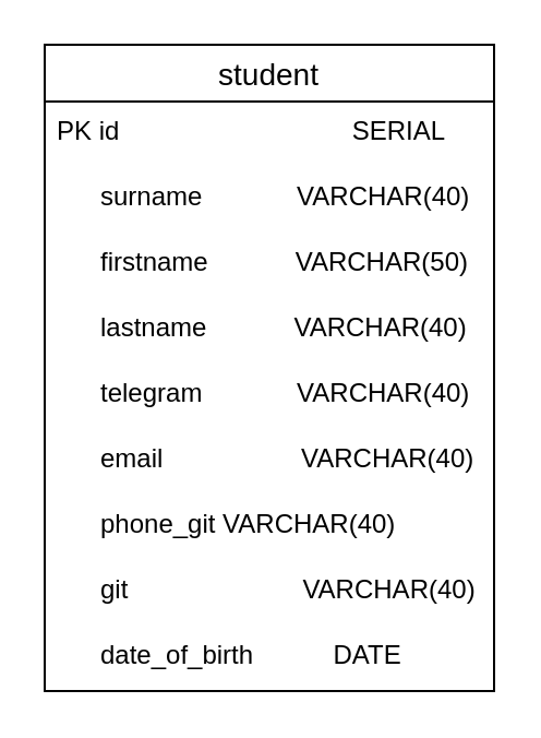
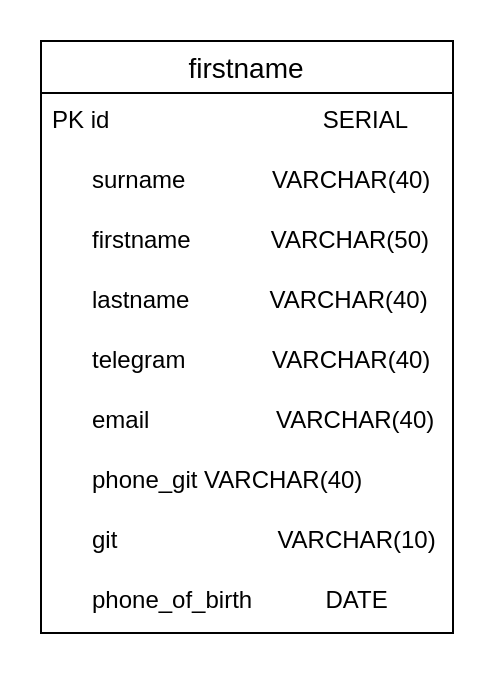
  <mxCell id="0" />
  <mxCell id="1" parent="0" />
- <mxCell id="2" value="student" style="swimlane;fontStyle=0;childLayout=stackLayout;horizontal=1;startSize=26;horizontalStack=0;resizeParent=1;resizeParentMax=0;resizeLast=0;collapsible=1;marginBottom=0;align=center;fontSize=14;" parent="1" vertex="1"><mxGeometry x="20" y="20" width="206" height="296" as="geometry" /></mxCell>
+ <mxCell id="2" value="firstname" style="swimlane;fontStyle=0;childLayout=stackLayout;horizontal=1;startSize=26;horizontalStack=0;resizeParent=1;resizeParentMax=0;resizeLast=0;collapsible=1;marginBottom=0;align=center;fontSize=14;" parent="1" vertex="1"><mxGeometry x="20" y="20" width="206" height="296" as="geometry" /></mxCell>
  <mxCell id="3" value="PK id&amp;nbsp; &amp;nbsp; &amp;nbsp; &amp;nbsp; &amp;nbsp; &amp;nbsp; &amp;nbsp; &amp;nbsp; &amp;nbsp; &amp;nbsp; &amp;nbsp; &amp;nbsp;&amp;nbsp;&amp;nbsp;&amp;nbsp;&amp;nbsp;&amp;nbsp;&amp;nbsp;&amp;nbsp;&amp;nbsp; SERIAL" style="text;strokeColor=none;fillColor=none;spacingLeft=4;spacingRight=4;overflow=hidden;rotatable=0;points=[[0,0.5],[1,0.5]];portConstraint=eastwest;fontSize=12;whiteSpace=wrap;html=1;" parent="2" vertex="1"><mxGeometry y="26" width="206" height="30" as="geometry" /></mxCell>
  <mxCell id="4" value="&amp;nbsp; &amp;nbsp; &amp;nbsp; surname&amp;nbsp; &amp;nbsp; &amp;nbsp; &amp;nbsp; &amp;nbsp; &amp;nbsp;&amp;nbsp; VARCHAR(40)" style="text;strokeColor=none;fillColor=none;spacingLeft=4;spacingRight=4;overflow=hidden;rotatable=0;points=[[0,0.5],[1,0.5]];portConstraint=eastwest;fontSize=12;whiteSpace=wrap;html=1;" parent="2" vertex="1"><mxGeometry y="56" width="206" height="30" as="geometry" /></mxCell>
  <mxCell id="5" value="&amp;nbsp; &amp;nbsp; &amp;nbsp; firstname &amp;nbsp; &amp;nbsp; &amp;nbsp; &amp;nbsp; &amp;nbsp;&amp;nbsp; VARCHAR(50)" style="text;strokeColor=none;fillColor=none;spacingLeft=4;spacingRight=4;overflow=hidden;rotatable=0;points=[[0,0.5],[1,0.5]];portConstraint=eastwest;fontSize=12;whiteSpace=wrap;html=1;" parent="2" vertex="1"><mxGeometry y="86" width="206" height="30" as="geometry" /></mxCell>
  <mxCell id="6" value="&amp;nbsp; &amp;nbsp; &amp;nbsp; lastname &amp;nbsp; &amp;nbsp; &amp;nbsp; &amp;nbsp; &amp;nbsp;&amp;nbsp; VARCHAR(40)" style="text;strokeColor=none;fillColor=none;spacingLeft=4;spacingRight=4;overflow=hidden;rotatable=0;points=[[0,0.5],[1,0.5]];portConstraint=eastwest;fontSize=12;whiteSpace=wrap;html=1;" parent="2" vertex="1"><mxGeometry y="116" width="206" height="30" as="geometry" /></mxCell>
  <mxCell id="7" value="&amp;nbsp; &amp;nbsp; &amp;nbsp; telegram&amp;nbsp; &amp;nbsp; &amp;nbsp; &amp;nbsp; &amp;nbsp; &amp;nbsp;&amp;nbsp; VARCHAR(40)" style="text;strokeColor=none;fillColor=none;spacingLeft=4;spacingRight=4;overflow=hidden;rotatable=0;points=[[0,0.5],[1,0.5]];portConstraint=eastwest;fontSize=12;whiteSpace=wrap;html=1;" parent="2" vertex="1"><mxGeometry y="146" width="206" height="30" as="geometry" /></mxCell>
  <mxCell id="8" value="&amp;nbsp; &amp;nbsp; &amp;nbsp; email&amp;nbsp; &amp;nbsp; &amp;nbsp; &amp;nbsp; &amp;nbsp; &amp;nbsp; &amp;nbsp; &amp;nbsp; &amp;nbsp;&amp;nbsp; VARCHAR(40)" style="text;strokeColor=none;fillColor=none;spacingLeft=4;spacingRight=4;overflow=hidden;rotatable=0;points=[[0,0.5],[1,0.5]];portConstraint=eastwest;fontSize=12;whiteSpace=wrap;html=1;" parent="2" vertex="1"><mxGeometry y="176" width="206" height="30" as="geometry" /></mxCell>
  <mxCell id="9" value="&amp;nbsp; &amp;nbsp; &amp;nbsp; phone_git VARCHAR(40)" style="text;strokeColor=none;fillColor=none;spacingLeft=4;spacingRight=4;overflow=hidden;rotatable=0;points=[[0,0.5],[1,0.5]];portConstraint=eastwest;fontSize=12;whiteSpace=wrap;html=1;" parent="2" vertex="1"><mxGeometry y="206" width="206" height="30" as="geometry" /></mxCell>
- <mxCell id="10" value="&amp;nbsp; &amp;nbsp; &amp;nbsp; git&amp;nbsp; &amp;nbsp; &amp;nbsp; &amp;nbsp; &amp;nbsp; &amp;nbsp; &amp;nbsp; &amp;nbsp; &amp;nbsp; &amp;nbsp; &amp;nbsp; &amp;nbsp; VARCHAR(40)" style="text;strokeColor=none;fillColor=none;spacingLeft=4;spacingRight=4;overflow=hidden;rotatable=0;points=[[0,0.5],[1,0.5]];portConstraint=eastwest;fontSize=12;whiteSpace=wrap;html=1;" parent="2" vertex="1"><mxGeometry y="236" width="206" height="30" as="geometry" /></mxCell>
- <mxCell id="11" value="&amp;nbsp; &amp;nbsp; &amp;nbsp; date_of_birth &amp;nbsp;&amp;nbsp;&amp;nbsp;&amp;nbsp;&amp;nbsp;&amp;nbsp;&amp;nbsp;&amp;nbsp;&amp;nbsp; DATE" style="text;strokeColor=none;fillColor=none;spacingLeft=4;spacingRight=4;overflow=hidden;rotatable=0;points=[[0,0.5],[1,0.5]];portConstraint=eastwest;fontSize=12;whiteSpace=wrap;html=1;" parent="2" vertex="1"><mxGeometry y="266" width="206" height="30" as="geometry" /></mxCell>
+ <mxCell id="10" value="&amp;nbsp; &amp;nbsp; &amp;nbsp; git&amp;nbsp; &amp;nbsp; &amp;nbsp; &amp;nbsp; &amp;nbsp; &amp;nbsp; &amp;nbsp; &amp;nbsp; &amp;nbsp; &amp;nbsp; &amp;nbsp; &amp;nbsp; VARCHAR(10)" style="text;strokeColor=none;fillColor=none;spacingLeft=4;spacingRight=4;overflow=hidden;rotatable=0;points=[[0,0.5],[1,0.5]];portConstraint=eastwest;fontSize=12;whiteSpace=wrap;html=1;" parent="2" vertex="1"><mxGeometry y="236" width="206" height="30" as="geometry" /></mxCell>
+ <mxCell id="11" value="&amp;nbsp; &amp;nbsp; &amp;nbsp; phone_of_birth &amp;nbsp;&amp;nbsp;&amp;nbsp;&amp;nbsp;&amp;nbsp;&amp;nbsp;&amp;nbsp;&amp;nbsp;&amp;nbsp; DATE" style="text;strokeColor=none;fillColor=none;spacingLeft=4;spacingRight=4;overflow=hidden;rotatable=0;points=[[0,0.5],[1,0.5]];portConstraint=eastwest;fontSize=12;whiteSpace=wrap;html=1;" parent="2" vertex="1"><mxGeometry y="266" width="206" height="30" as="geometry" /></mxCell>
